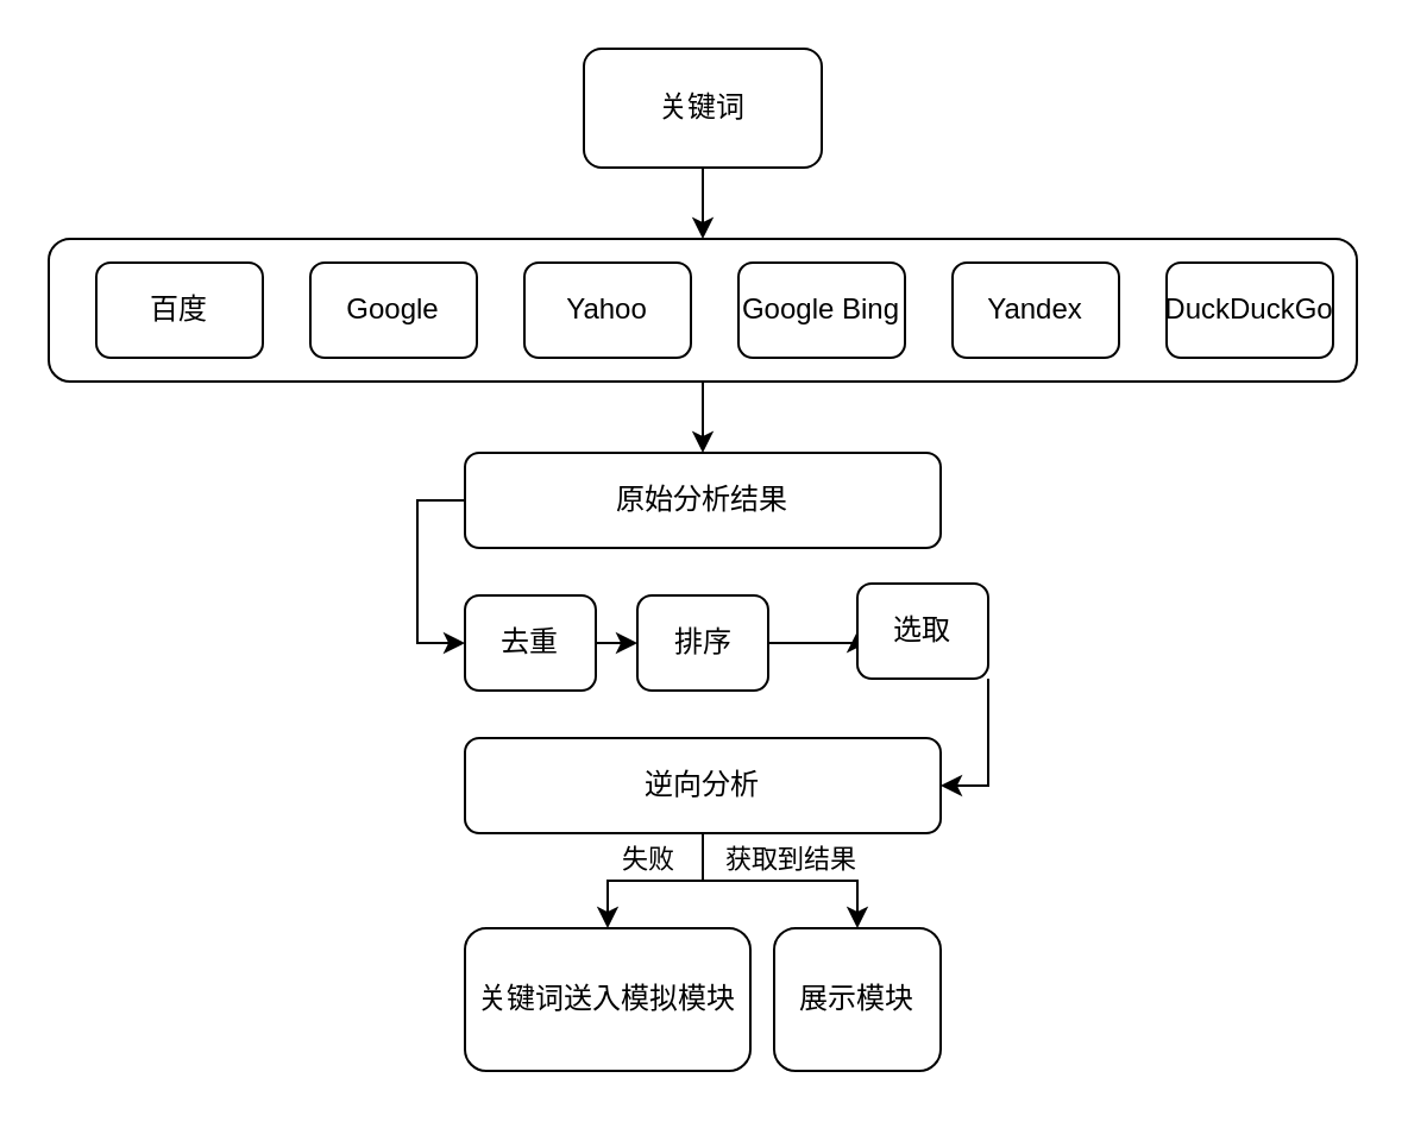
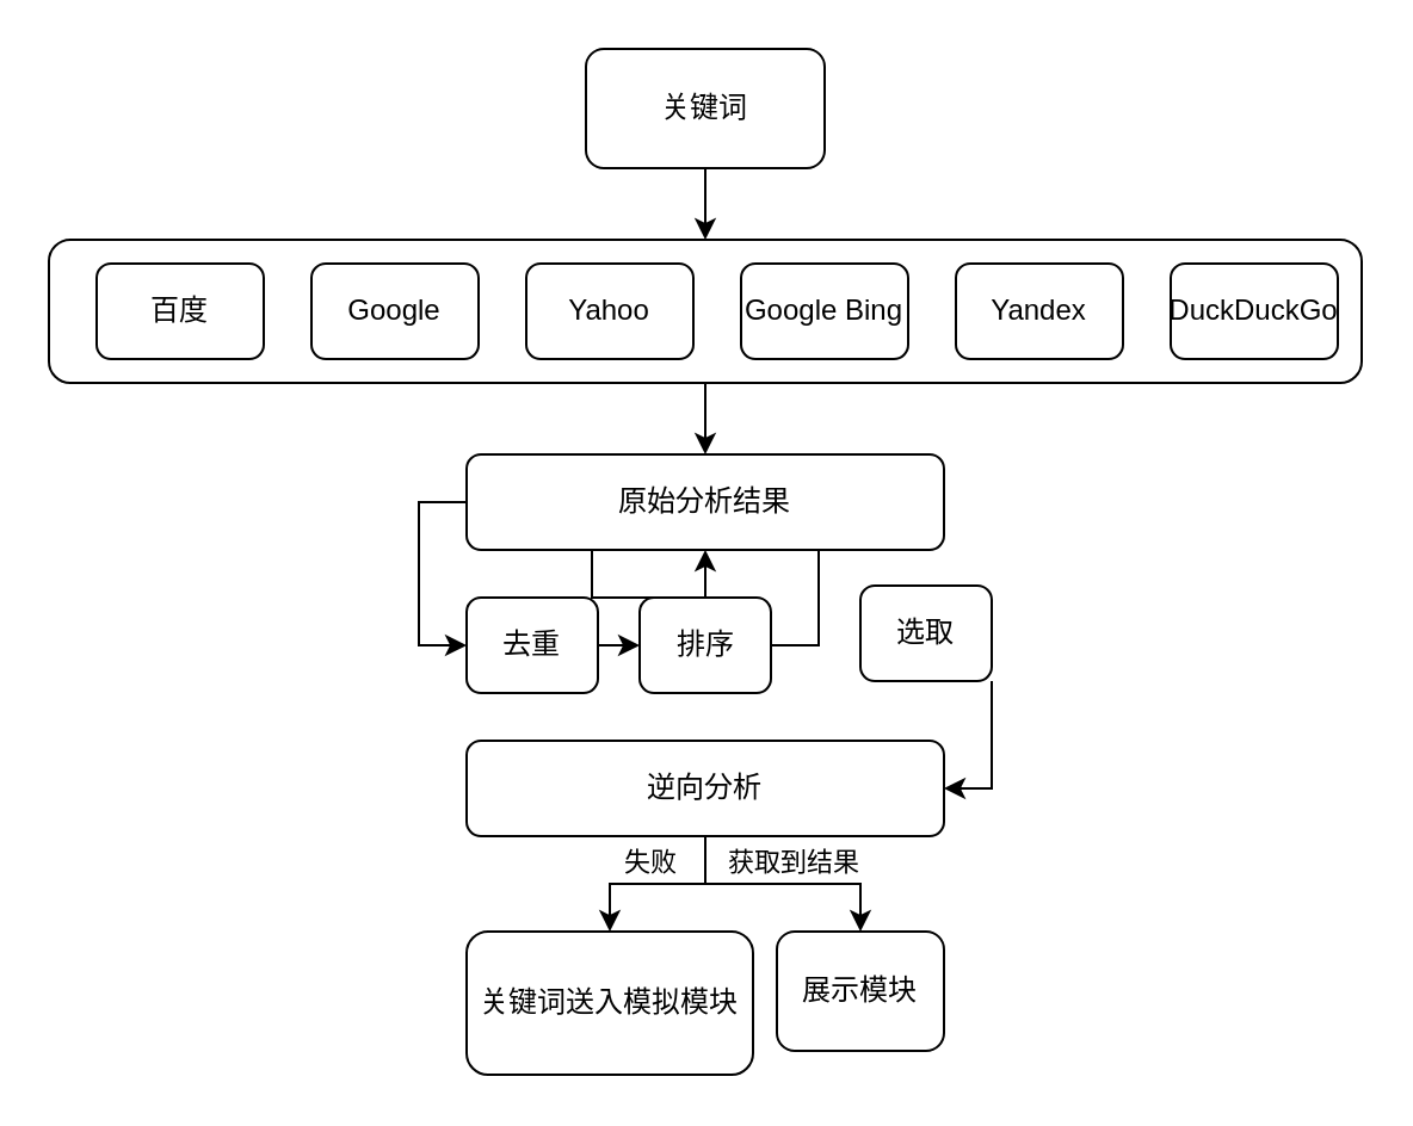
  <mxCell id="0" />
  <mxCell id="1" parent="0" />
  <mxCell id="2" style="edgeStyle=orthogonalEdgeStyle;rounded=0;orthogonalLoop=1;jettySize=auto;html=1;" edge="1" parent="1" source="3" target="13"><mxGeometry relative="1" as="geometry" /></mxCell>
  <mxCell id="3" value="" style="rounded=1;whiteSpace=wrap;html=1;" vertex="1" parent="1"><mxGeometry x="20" y="100" width="550" height="60" as="geometry" /></mxCell>
  <mxCell id="4" value="Google" style="rounded=1;whiteSpace=wrap;html=1;" vertex="1" parent="1"><mxGeometry x="130" y="110" width="70" height="40" as="geometry" /></mxCell>
  <mxCell id="5" value="Yahoo" style="rounded=1;whiteSpace=wrap;html=1;" vertex="1" parent="1"><mxGeometry x="220" y="110" width="70" height="40" as="geometry" /></mxCell>
  <mxCell id="6" value="Google Bing" style="rounded=1;whiteSpace=wrap;html=1;" vertex="1" parent="1"><mxGeometry x="310" y="110" width="70" height="40" as="geometry" /></mxCell>
  <mxCell id="7" value="Yandex" style="rounded=1;whiteSpace=wrap;html=1;" vertex="1" parent="1"><mxGeometry x="400" y="110" width="70" height="40" as="geometry" /></mxCell>
  <mxCell id="8" value="DuckDuckGo" style="rounded=1;whiteSpace=wrap;html=1;" vertex="1" parent="1"><mxGeometry x="490" y="110" width="70" height="40" as="geometry" /></mxCell>
  <mxCell id="9" value="百度" style="rounded=1;whiteSpace=wrap;html=1;" vertex="1" parent="1"><mxGeometry x="40" y="110" width="70" height="40" as="geometry" /></mxCell>
  <mxCell id="10" style="edgeStyle=orthogonalEdgeStyle;rounded=0;orthogonalLoop=1;jettySize=auto;html=1;" edge="1" parent="1" source="11" target="3"><mxGeometry relative="1" as="geometry" /></mxCell>
  <mxCell id="11" value="关键词" style="rounded=1;whiteSpace=wrap;html=1;" vertex="1" parent="1"><mxGeometry x="245" y="20" width="100" height="50" as="geometry" /></mxCell>
  <mxCell id="12" style="edgeStyle=orthogonalEdgeStyle;rounded=0;orthogonalLoop=1;jettySize=auto;html=1;exitX=0;exitY=0.5;exitDx=0;exitDy=0;entryX=0;entryY=0.5;entryDx=0;entryDy=0;" edge="1" parent="1" source="13" target="15"><mxGeometry relative="1" as="geometry" /></mxCell>
  <mxCell id="13" value="原始分析结果" style="rounded=1;whiteSpace=wrap;html=1;" vertex="1" parent="1"><mxGeometry x="195" y="190" width="200" height="40" as="geometry" /></mxCell>
  <mxCell id="14" style="edgeStyle=orthogonalEdgeStyle;rounded=0;orthogonalLoop=1;jettySize=auto;html=1;exitX=1;exitY=0.5;exitDx=0;exitDy=0;entryX=0;entryY=0.5;entryDx=0;entryDy=0;" edge="1" parent="1" source="15" target="17"><mxGeometry relative="1" as="geometry" /></mxCell>
  <mxCell id="15" value="去重" style="rounded=1;whiteSpace=wrap;html=1;" vertex="1" parent="1"><mxGeometry x="195" y="250" width="55" height="40" as="geometry" /></mxCell>
- <mxCell id="16" style="edgeStyle=orthogonalEdgeStyle;rounded=0;orthogonalLoop=1;jettySize=auto;html=1;exitX=1;exitY=0.5;exitDx=0;exitDy=0;entryX=0;entryY=0.5;entryDx=0;entryDy=0;" edge="1" parent="1" source="17" target="19"><mxGeometry relative="1" as="geometry" /></mxCell>
+ <mxCell id="16" style="edgeStyle=orthogonalEdgeStyle;rounded=0;orthogonalLoop=1;jettySize=auto;html=1;exitX=1;exitY=0.5;exitDx=0;exitDy=0;" edge="1" parent="1" source="17" target="13"><mxGeometry relative="1" as="geometry" /></mxCell>
  <mxCell id="17" value="排序" style="rounded=1;whiteSpace=wrap;html=1;" vertex="1" parent="1"><mxGeometry x="267.5" y="250" width="55" height="40" as="geometry" /></mxCell>
  <mxCell id="18" style="edgeStyle=orthogonalEdgeStyle;rounded=0;orthogonalLoop=1;jettySize=auto;html=1;entryX=1;entryY=0.5;entryDx=0;entryDy=0;" edge="1" parent="1" source="19" target="24"><mxGeometry relative="1" as="geometry"><Array as="points"><mxPoint x="415" y="270" /><mxPoint x="415" y="330" /></Array></mxGeometry></mxCell>
  <mxCell id="19" value="选取" style="rounded=1;whiteSpace=wrap;html=1;" vertex="1" parent="1"><mxGeometry x="360" y="245" width="55" height="40" as="geometry" /></mxCell>
  <mxCell id="20" style="edgeStyle=orthogonalEdgeStyle;rounded=0;orthogonalLoop=1;jettySize=auto;html=1;entryX=0.5;entryY=0;entryDx=0;entryDy=0;" edge="1" parent="1" source="24" target="25"><mxGeometry relative="1" as="geometry" /></mxCell>
  <mxCell id="21" value="获取到结果" style="edgeLabel;html=1;align=center;verticalAlign=middle;resizable=0;points=[];" vertex="1" connectable="0" parent="20"><mxGeometry x="0.057" y="3" relative="1" as="geometry"><mxPoint x="1" y="-7" as="offset" /></mxGeometry></mxCell>
  <mxCell id="22" style="edgeStyle=orthogonalEdgeStyle;rounded=0;orthogonalLoop=1;jettySize=auto;html=1;entryX=0.5;entryY=0;entryDx=0;entryDy=0;" edge="1" parent="1" source="24" target="26"><mxGeometry relative="1" as="geometry" /></mxCell>
  <mxCell id="23" value="失败" style="edgeLabel;html=1;align=center;verticalAlign=middle;resizable=0;points=[];" vertex="1" connectable="0" parent="22"><mxGeometry x="-0.113" y="-4" relative="1" as="geometry"><mxPoint x="-9" y="-6" as="offset" /></mxGeometry></mxCell>
  <mxCell id="24" value="逆向分析" style="rounded=1;whiteSpace=wrap;html=1;" vertex="1" parent="1"><mxGeometry x="195" y="310" width="200" height="40" as="geometry" /></mxCell>
- <mxCell id="25" value="展示模块" style="rounded=1;whiteSpace=wrap;html=1;" vertex="1" parent="1"><mxGeometry x="325" y="390" width="70" height="60" as="geometry" /></mxCell>
+ <mxCell id="25" value="展示模块" style="rounded=1;whiteSpace=wrap;html=1;" vertex="1" parent="1"><mxGeometry x="325" y="390" width="70" height="50" as="geometry" /></mxCell>
  <mxCell id="26" value="关键词送入模拟模块" style="rounded=1;whiteSpace=wrap;html=1;" vertex="1" parent="1"><mxGeometry x="195" y="390" width="120" height="60" as="geometry" /></mxCell>
